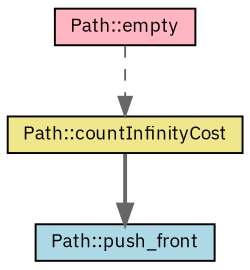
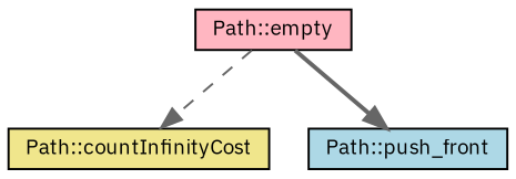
  digraph {
    fontname="IBM Plex Sans"
    rankdir=TB
    node [color=black fontname="IBM Plex Sans" fontsize=10 shape=record style=filled]
    edge [color=gray40 fontname="IBM Plex Sans" fontsize=10 labelfontname=Helvetica labelfontsize=10]
    n1 [fillcolor=lightpink fontcolor=black height=0.2 label="Path::empty" width=0.4]
    n2 [fillcolor=khaki height=0.2 label="Path::countInfinityCost" width=0.4]
    n3 [fillcolor=lightblue height=0.2 label="Path::push_front" width=0.4]
    n1 -> n2 [style=dashed]
-   n2 -> n3 [style=bold]
+   n1 -> n3 [style=bold]
  }
